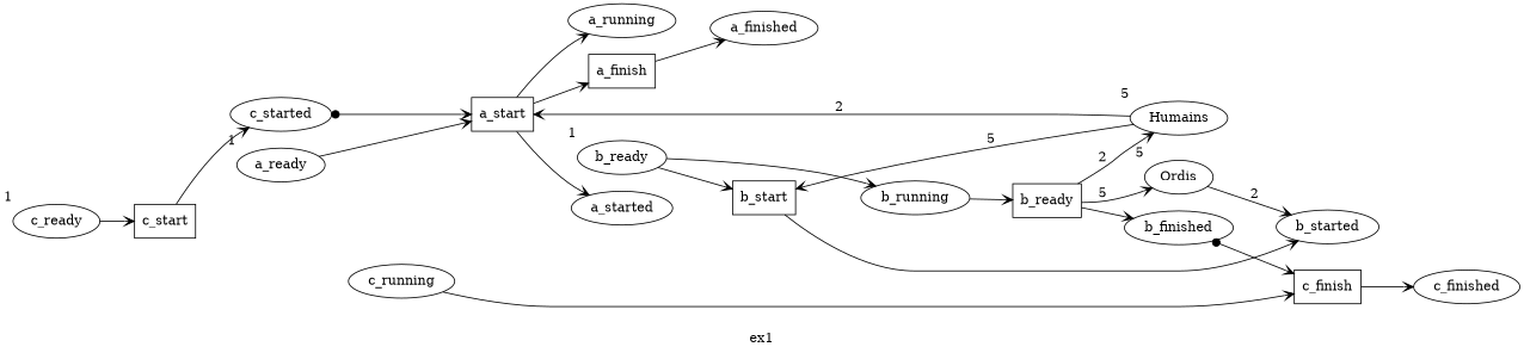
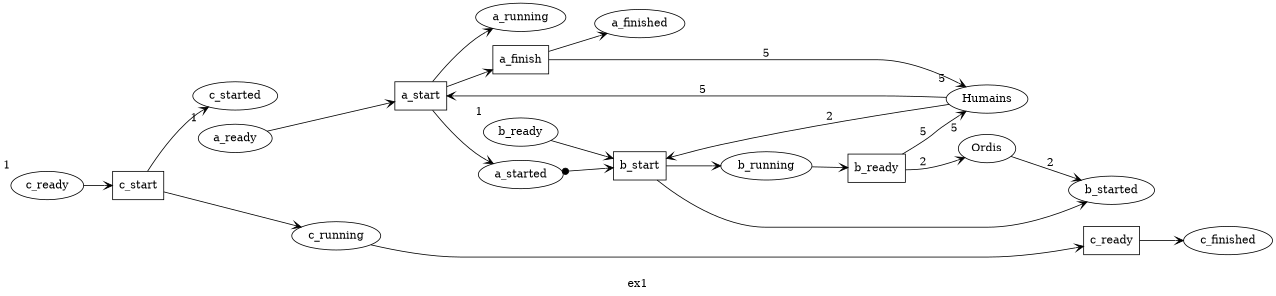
  digraph {
    fontname="DejaVu Serif"
    label=ex1
    rankdir=LR
    node [fontname="DejaVu Serif"]
    edge [arrowhead=vee fontname="DejaVu Serif"]
    a_ready [xlabel=1]
    a_start [shape=rectangle]
    a_started
    a_finish [shape=rectangle]
    a_running
    b_start [shape=rectangle]
    b_running
    b_started
    a_finished
    Humains [xlabel=5]
    b_ready [xlabel=1]
    n12 [label=b_ready shape=rectangle]
-   b_finished
    Ordis [xlabel=5]
-   c_finish [shape=rectangle]
+   c_finish [shape=rectangle label=c_ready]
    c_finished
    c_ready [xlabel=1]
    c_start [shape=rectangle]
    c_started
    c_running
    a_ready -> a_start
    a_start -> a_started
    a_start -> a_finish
    a_start -> a_running
+   a_started -> b_start [arrowtail=dot dir=both]
    a_finish -> a_finished
-   b_ready -> b_running
+   a_finish -> Humains [label=5]
+   b_start -> b_running
    b_start -> b_started
    b_running -> n12
-   Humains -> a_start [label=2]
-   Humains -> b_start [label=5]
+   Humains -> a_start [label=5]
+   Humains -> b_start [label=2]
    b_ready -> b_start
-   n12 -> Humains [label=2]
-   n12 -> b_finished
-   n12 -> Ordis [label=5]
-   b_finished -> c_finish [arrowtail=dot dir=both]
+   n12 -> Humains [label=5]
+   n12 -> Ordis [label=2]
    Ordis -> b_started [label=2]
    c_finish -> c_finished
    c_ready -> c_start
    c_start -> c_started
-   c_started -> a_start [arrowtail=dot dir=both]
+   c_start -> c_running
    c_running -> c_finish
  }
